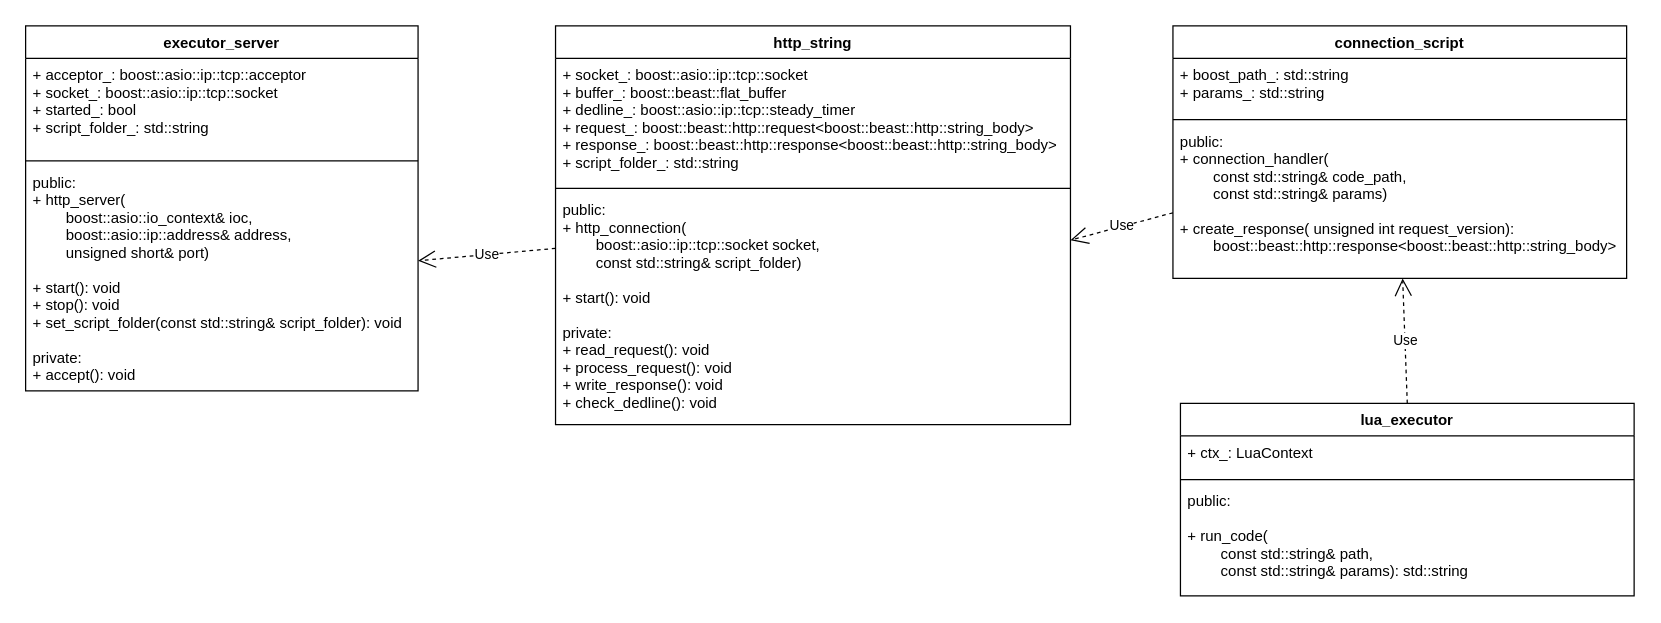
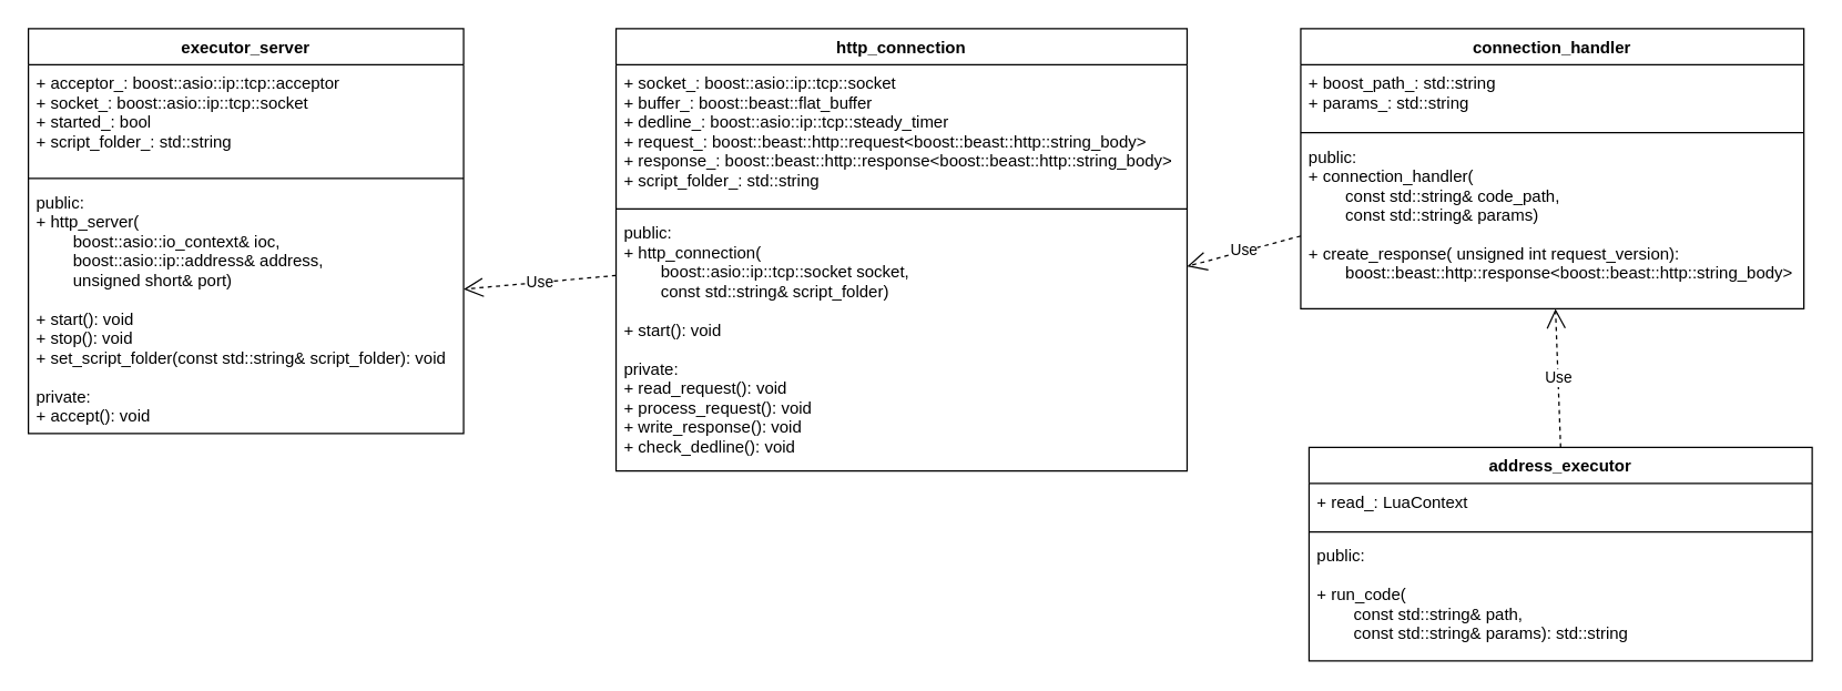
  <mxCell id="0" />
  <mxCell id="1" parent="0" />
  <mxCell id="2" value="executor_server" style="swimlane;fontStyle=1;align=center;verticalAlign=top;childLayout=stackLayout;horizontal=1;startSize=26;horizontalStack=0;resizeParent=1;resizeParentMax=0;resizeLast=0;collapsible=1;marginBottom=0;" vertex="1" parent="1"><mxGeometry x="20" y="20" width="314" height="292" as="geometry" /></mxCell>
  <mxCell id="3" value="+ acceptor_: boost::asio::ip::tcp::acceptor&#10;+ socket_: boost::asio::ip::tcp::socket&#10;+ started_: bool&#10;+ script_folder_: std::string" style="text;strokeColor=none;fillColor=none;align=left;verticalAlign=top;spacingLeft=4;spacingRight=4;overflow=hidden;rotatable=0;points=[[0,0.5],[1,0.5]];portConstraint=eastwest;" vertex="1" parent="2"><mxGeometry y="26" width="314" height="78" as="geometry" /></mxCell>
  <mxCell id="4" value="" style="line;strokeWidth=1;fillColor=none;align=left;verticalAlign=middle;spacingTop=-1;spacingLeft=3;spacingRight=3;rotatable=0;labelPosition=right;points=[];portConstraint=eastwest;strokeColor=inherit;" vertex="1" parent="2"><mxGeometry y="104" width="314" height="8" as="geometry" /></mxCell>
  <mxCell id="5" value="public:&#10;+ http_server(&#10;        boost::asio::io_context&amp; ioc,&#10;        boost::asio::ip::address&amp; address,&#10;        unsigned short&amp; port)&#10;&#10;+ start(): void&#10;+ stop(): void&#10;+ set_script_folder(const std::string&amp; script_folder): void&#10;&#10;private:&#10;+ accept(): void" style="text;strokeColor=none;fillColor=none;align=left;verticalAlign=top;spacingLeft=4;spacingRight=4;overflow=hidden;rotatable=0;points=[[0,0.5],[1,0.5]];portConstraint=eastwest;" vertex="1" parent="2"><mxGeometry y="112" width="314" height="180" as="geometry" /></mxCell>
- <mxCell id="6" value="http_string" style="swimlane;fontStyle=1;align=center;verticalAlign=top;childLayout=stackLayout;horizontal=1;startSize=26;horizontalStack=0;resizeParent=1;resizeParentMax=0;resizeLast=0;collapsible=1;marginBottom=0;" vertex="1" parent="1"><mxGeometry x="444" y="20" width="412" height="319" as="geometry" /></mxCell>
+ <mxCell id="6" value="http_connection" style="swimlane;fontStyle=1;align=center;verticalAlign=top;childLayout=stackLayout;horizontal=1;startSize=26;horizontalStack=0;resizeParent=1;resizeParentMax=0;resizeLast=0;collapsible=1;marginBottom=0;" vertex="1" parent="1"><mxGeometry x="444" y="20" width="412" height="319" as="geometry" /></mxCell>
  <mxCell id="7" value="+ socket_: boost::asio::ip::tcp::socket&#10;+ buffer_: boost::beast::flat_buffer&#10;+ dedline_: boost::asio::ip::tcp::steady_timer&#10;+ request_: boost::beast::http::request&lt;boost::beast::http::string_body&gt;&#10;+ response_: boost::beast::http::response&lt;boost::beast::http::string_body&gt;&#10;+ script_folder_: std::string" style="text;strokeColor=none;fillColor=none;align=left;verticalAlign=top;spacingLeft=4;spacingRight=4;overflow=hidden;rotatable=0;points=[[0,0.5],[1,0.5]];portConstraint=eastwest;" vertex="1" parent="6"><mxGeometry y="26" width="412" height="100" as="geometry" /></mxCell>
  <mxCell id="8" value="" style="line;strokeWidth=1;fillColor=none;align=left;verticalAlign=middle;spacingTop=-1;spacingLeft=3;spacingRight=3;rotatable=0;labelPosition=right;points=[];portConstraint=eastwest;strokeColor=inherit;" vertex="1" parent="6"><mxGeometry y="126" width="412" height="8" as="geometry" /></mxCell>
  <mxCell id="9" value="public:&#10;+ http_connection(&#10;        boost::asio::ip::tcp::socket socket,&#10;        const std::string&amp; script_folder)&#10;&#10;+ start(): void&#10;&#10;private:&#10;+ read_request(): void&#10;+ process_request(): void&#10;+ write_response(): void&#10;+ check_dedline(): void" style="text;strokeColor=none;fillColor=none;align=left;verticalAlign=top;spacingLeft=4;spacingRight=4;overflow=hidden;rotatable=0;points=[[0,0.5],[1,0.5]];portConstraint=eastwest;" vertex="1" parent="6"><mxGeometry y="134" width="412" height="185" as="geometry" /></mxCell>
- <mxCell id="10" value="connection_script" style="swimlane;fontStyle=1;align=center;verticalAlign=top;childLayout=stackLayout;horizontal=1;startSize=26;horizontalStack=0;resizeParent=1;resizeParentMax=0;resizeLast=0;collapsible=1;marginBottom=0;" vertex="1" parent="1"><mxGeometry x="938" y="20" width="363" height="202" as="geometry" /></mxCell>
+ <mxCell id="10" value="connection_handler" style="swimlane;fontStyle=1;align=center;verticalAlign=top;childLayout=stackLayout;horizontal=1;startSize=26;horizontalStack=0;resizeParent=1;resizeParentMax=0;resizeLast=0;collapsible=1;marginBottom=0;" vertex="1" parent="1"><mxGeometry x="938" y="20" width="363" height="202" as="geometry" /></mxCell>
  <mxCell id="11" value="+ boost_path_: std::string&#10;+ params_: std::string" style="text;strokeColor=none;fillColor=none;align=left;verticalAlign=top;spacingLeft=4;spacingRight=4;overflow=hidden;rotatable=0;points=[[0,0.5],[1,0.5]];portConstraint=eastwest;" vertex="1" parent="10"><mxGeometry y="26" width="363" height="45" as="geometry" /></mxCell>
  <mxCell id="12" value="" style="line;strokeWidth=1;fillColor=none;align=left;verticalAlign=middle;spacingTop=-1;spacingLeft=3;spacingRight=3;rotatable=0;labelPosition=right;points=[];portConstraint=eastwest;strokeColor=inherit;" vertex="1" parent="10"><mxGeometry y="71" width="363" height="8" as="geometry" /></mxCell>
  <mxCell id="13" value="public:&#10;+ connection_handler(&#10;        const std::string&amp; code_path,&#10;        const std::string&amp; params)&#10;&#10;+ create_response( unsigned int request_version): &#10;        boost::beast::http::response&lt;boost::beast::http::string_body&gt;&#10;" style="text;strokeColor=none;fillColor=none;align=left;verticalAlign=top;spacingLeft=4;spacingRight=4;overflow=hidden;rotatable=0;points=[[0,0.5],[1,0.5]];portConstraint=eastwest;" vertex="1" parent="10"><mxGeometry y="79" width="363" height="123" as="geometry" /></mxCell>
- <mxCell id="14" value="lua_executor" style="swimlane;fontStyle=1;align=center;verticalAlign=top;childLayout=stackLayout;horizontal=1;startSize=26;horizontalStack=0;resizeParent=1;resizeParentMax=0;resizeLast=0;collapsible=1;marginBottom=0;" vertex="1" parent="1"><mxGeometry x="944" y="322" width="363" height="154" as="geometry" /></mxCell>
- <mxCell id="15" value="+ ctx_: LuaContext" style="text;strokeColor=none;fillColor=none;align=left;verticalAlign=top;spacingLeft=4;spacingRight=4;overflow=hidden;rotatable=0;points=[[0,0.5],[1,0.5]];portConstraint=eastwest;" vertex="1" parent="14"><mxGeometry y="26" width="363" height="31" as="geometry" /></mxCell>
+ <mxCell id="14" value="address_executor" style="swimlane;fontStyle=1;align=center;verticalAlign=top;childLayout=stackLayout;horizontal=1;startSize=26;horizontalStack=0;resizeParent=1;resizeParentMax=0;resizeLast=0;collapsible=1;marginBottom=0;" vertex="1" parent="1"><mxGeometry x="944" y="322" width="363" height="154" as="geometry" /></mxCell>
+ <mxCell id="15" value="+ read_: LuaContext" style="text;strokeColor=none;fillColor=none;align=left;verticalAlign=top;spacingLeft=4;spacingRight=4;overflow=hidden;rotatable=0;points=[[0,0.5],[1,0.5]];portConstraint=eastwest;" vertex="1" parent="14"><mxGeometry y="26" width="363" height="31" as="geometry" /></mxCell>
  <mxCell id="16" value="" style="line;strokeWidth=1;fillColor=none;align=left;verticalAlign=middle;spacingTop=-1;spacingLeft=3;spacingRight=3;rotatable=0;labelPosition=right;points=[];portConstraint=eastwest;strokeColor=inherit;" vertex="1" parent="14"><mxGeometry y="57" width="363" height="8" as="geometry" /></mxCell>
  <mxCell id="17" value="public:&#10;&#10;+ run_code(&#10;        const std::string&amp; path,&#10;        const std::string&amp; params): std::string&#10;" style="text;strokeColor=none;fillColor=none;align=left;verticalAlign=top;spacingLeft=4;spacingRight=4;overflow=hidden;rotatable=0;points=[[0,0.5],[1,0.5]];portConstraint=eastwest;" vertex="1" parent="14"><mxGeometry y="65" width="363" height="89" as="geometry" /></mxCell>
  <mxCell id="18" value="Use" style="endArrow=open;endSize=12;dashed=1;html=1;rounded=0;" edge="1" parent="1" source="6" target="5"><mxGeometry width="160" relative="1" as="geometry"><mxPoint x="390" y="119" as="sourcePoint" /><mxPoint x="368" y="521" as="targetPoint" /></mxGeometry></mxCell>
  <mxCell id="19" value="Use" style="endArrow=open;endSize=12;dashed=1;html=1;rounded=0;" edge="1" parent="1" source="10" target="9"><mxGeometry width="160" relative="1" as="geometry"><mxPoint x="1103" y="203" as="sourcePoint" /><mxPoint x="900" y="190" as="targetPoint" /></mxGeometry></mxCell>
  <mxCell id="20" value="Use" style="endArrow=open;endSize=12;dashed=1;html=1;rounded=0;exitX=0.5;exitY=0;exitDx=0;exitDy=0;" edge="1" parent="1" source="14" target="13"><mxGeometry width="160" relative="1" as="geometry"><mxPoint x="694" y="479" as="sourcePoint" /><mxPoint x="854" y="479" as="targetPoint" /></mxGeometry></mxCell>
